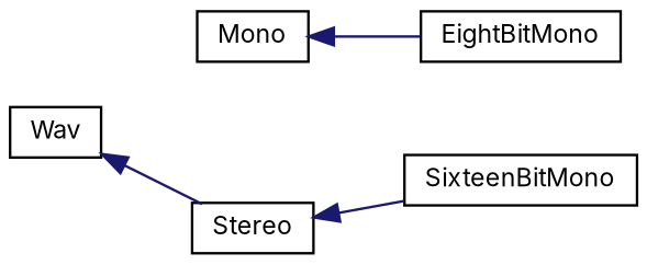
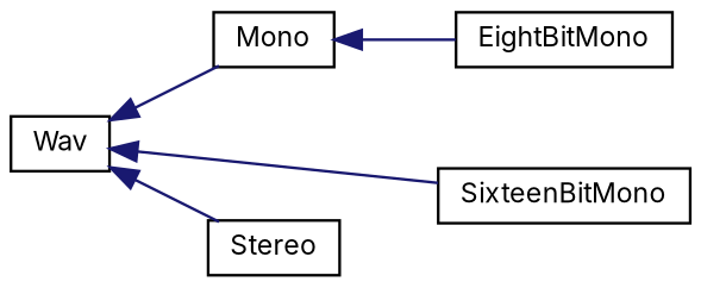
  digraph {
    fontname=Inter
    rankdir=LR
    node [color=black fillcolor=white fontname=Inter fontsize=10 shape=record style=filled]
    edge [color=midnightblue dir=back fontname=Inter fontsize=10 labelfontname=Helvetica labelfontsize=10 style=solid]
    n1 [height=0.2 label=Wav width=0.4]
    n2 [height=0.2 label=Mono width=0.4]
    n3 [height=0.2 label=SixteenBitMono width=0.4]
    n4 [height=0.2 label=Stereo width=0.4]
    n5 [height=0.2 label=EightBitMono width=0.4]
-   n4 -> n3
+   n1 -> n2
+   n1 -> n3
    n1 -> n4
    n2 -> n5
  }
